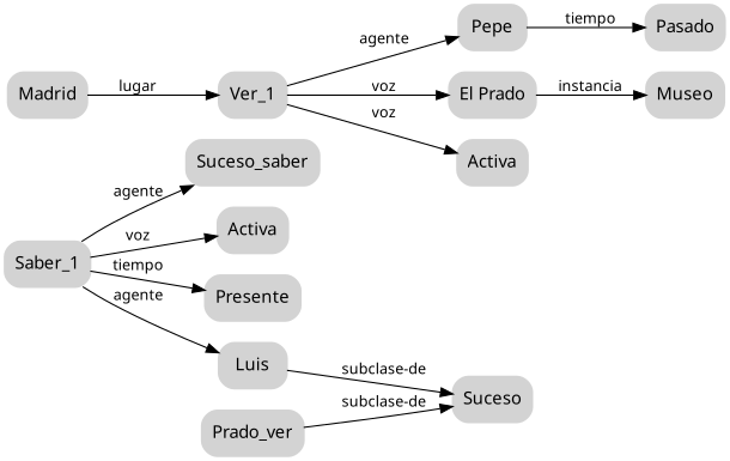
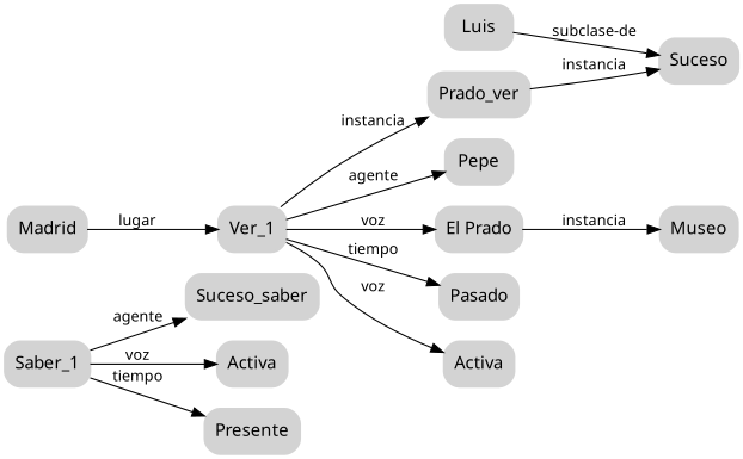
  digraph {
    rankdir=LR
    node [color=lightgray fontname=Nimbus shape=box style="rounded,filled,bold"]
    edge [fontname=Nimbus fontsize=12 weight=2]
    n1 [label=Saber_1]
    n2 [label=Suceso_saber]
    n3 [label=Activa]
    n4 [label=Presente]
    n5 [label=Luis]
    n6 [label=Suceso]
    n7 [label=Ver_1]
    n8 [label=Prado_ver]
    n9 [label=Pepe]
    n10 [label="El Prado"]
    n11 [label=Pasado]
    n12 [label=Activa]
    n13 [label=Museo]
    n14 [label=Madrid]
    n1 -> n2 [label=agente]
    n1 -> n3 [label=voz]
    n1 -> n4 [label=tiempo]
-   n1 -> n5 [label=agente]
    n5 -> n6 [label="subclase-de"]
+   n7 -> n8 [label=instancia]
    n7 -> n9 [label=agente]
    n7 -> n10 [label=voz]
-   n9 -> n11 [label=tiempo]
+   n7 -> n11 [label=tiempo]
    n7 -> n12 [label=voz]
-   n8 -> n6 [label="subclase-de"]
+   n8 -> n6 [label=instancia]
    n10 -> n13 [label=instancia]
    n14 -> n7 [label=lugar]
  }
